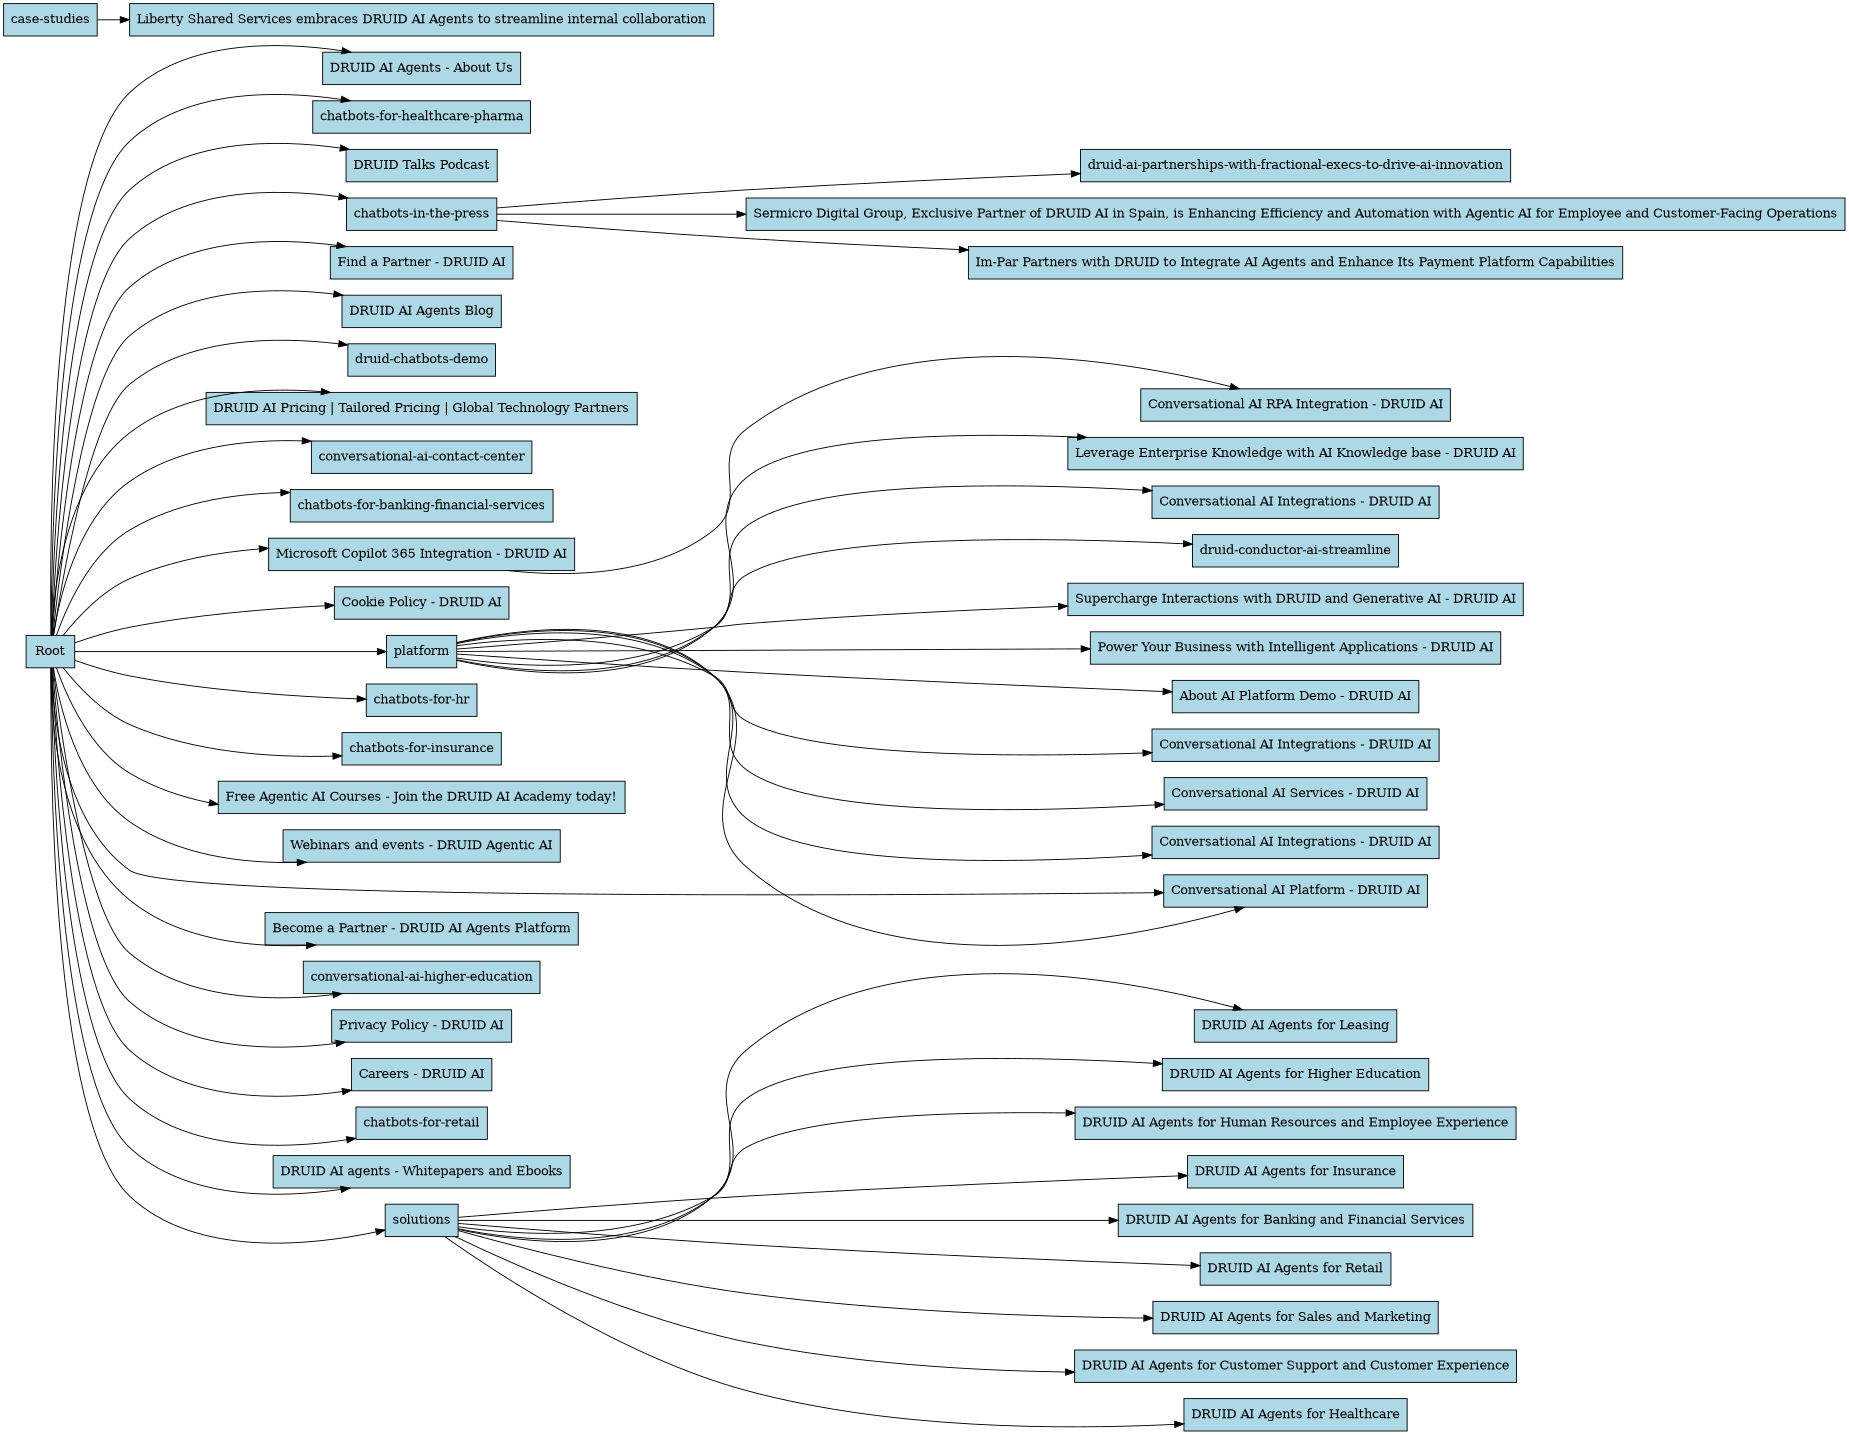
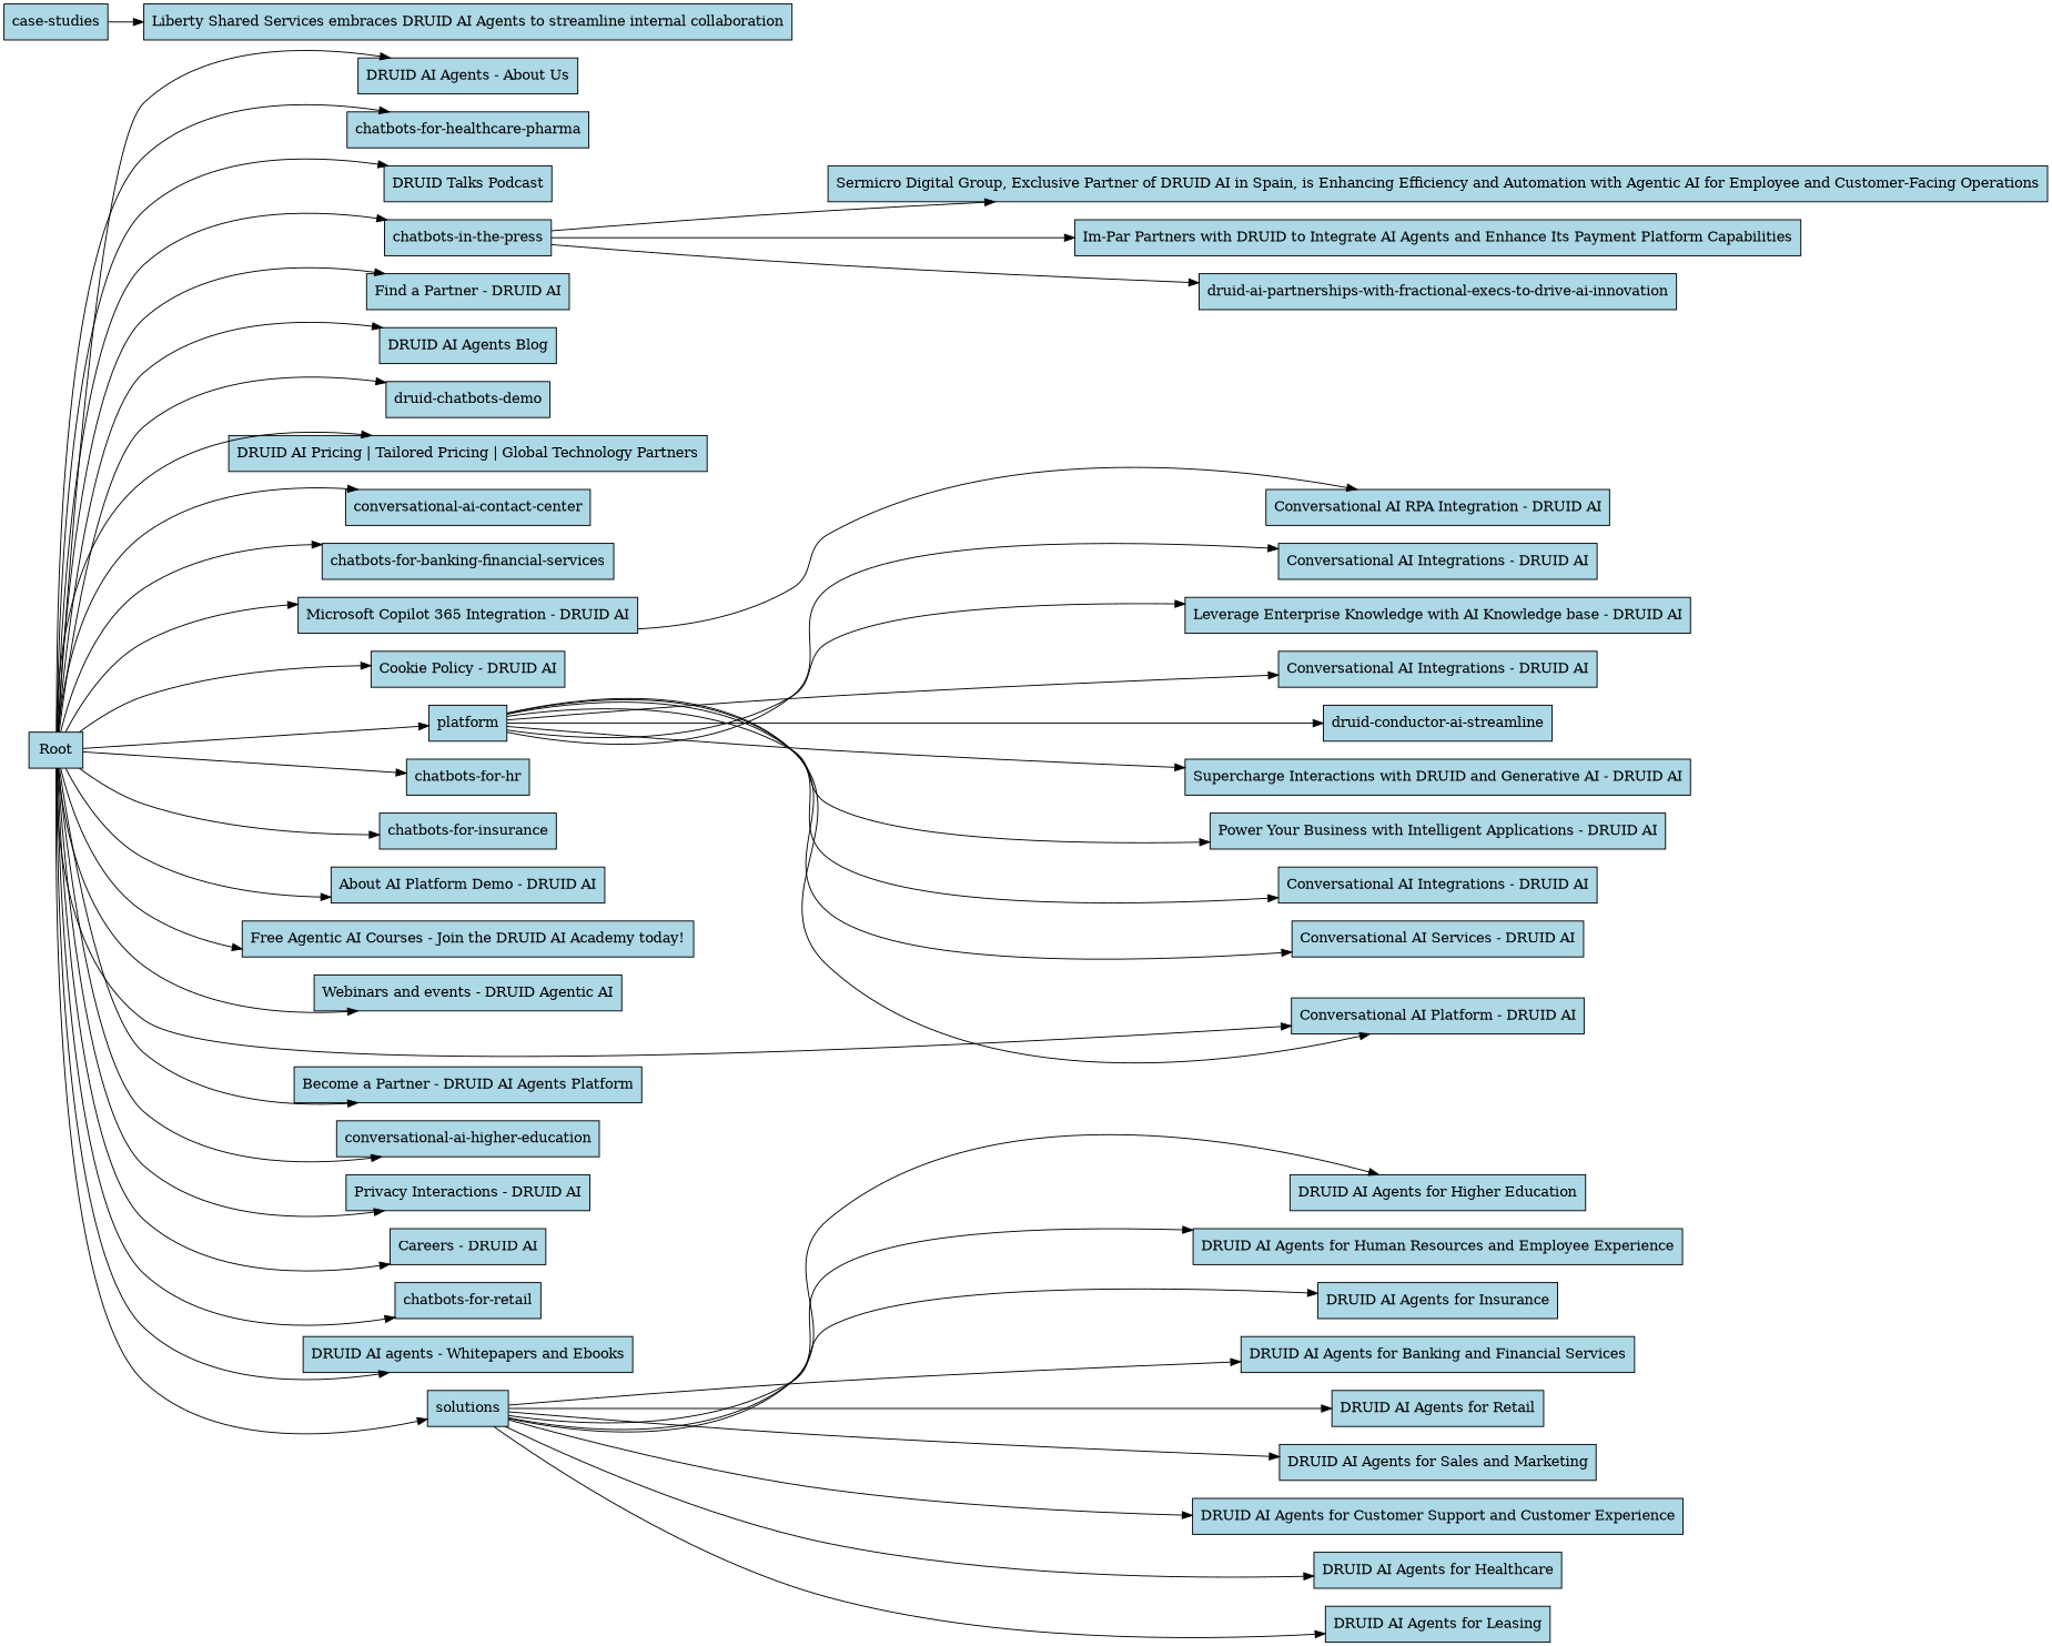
  digraph {
    rankdir=LR
    node [fillcolor=lightblue shape=box style=filled]
    n1 [label=Root]
    n2 [label="DRUID AI Agents - About Us"]
    n3 [label="chatbots-for-healthcare-pharma"]
    n4 [label="DRUID Talks Podcast"]
    n5 [label="chatbots-in-the-press"]
    n6 [label="Find a Partner - DRUID AI"]
    n7 [label="DRUID AI Agents Blog"]
    n8 [label="druid-chatbots-demo"]
    n9 [label="DRUID AI Pricing | Tailored Pricing | Global Technology Partners"]
    n10 [label="conversational-ai-contact-center"]
    n11 [label="chatbots-for-banking-financial-services"]
    n12 [label="Microsoft Copilot 365 Integration - DRUID AI"]
    n13 [label="Cookie Policy - DRUID AI"]
    n14 [label=platform]
    n15 [label="chatbots-for-hr"]
    n16 [label="chatbots-for-insurance"]
    n17 [label="About AI Platform Demo - DRUID AI"]
    n18 [label="Free Agentic AI Courses - Join the DRUID AI Academy today!"]
    n19 [label="Webinars and events - DRUID Agentic AI"]
    n20 [label=solutions]
    n21 [label="Become a Partner - DRUID AI Agents Platform"]
    n22 [label="conversational-ai-higher-education"]
-   n23 [label="Privacy Policy - DRUID AI"]
+   n23 [label="Privacy Interactions - DRUID AI"]
    n24 [label="Careers - DRUID AI"]
    n25 [label="chatbots-for-retail"]
    n26 [label="DRUID AI agents - Whitepapers and Ebooks"]
    n27 [label="Conversational AI Platform - DRUID AI"]
    n28 [label="case-studies"]
    n29 [label="Liberty Shared Services embraces DRUID AI Agents to streamline internal collaboration"]
    n30 [label="Im-Par Partners with DRUID to Integrate AI Agents and Enhance Its Payment Platform Capabilities"]
    n31 [label="druid-ai-partnerships-with-fractional-execs-to-drive-ai-innovation"]
    n32 [label="Sermicro Digital Group, Exclusive Partner of DRUID AI in Spain, is Enhancing Efficiency and Automation with Agentic AI for Employee and Customer-Facing Operations"]
    n33 [label="Conversational AI RPA Integration - DRUID AI"]
    n34 [label="Conversational AI Integrations - DRUID AI"]
    n35 [label="Conversational AI Services - DRUID AI"]
    n36 [label="Conversational AI Integrations - DRUID AI"]
    n37 [label="Leverage Enterprise Knowledge with AI Knowledge base - DRUID AI"]
    n38 [label="Conversational AI Integrations - DRUID AI"]
    n39 [label="druid-conductor-ai-streamline"]
    n40 [label="Supercharge Interactions with DRUID and Generative AI - DRUID AI"]
    n41 [label="Power Your Business with Intelligent Applications - DRUID AI"]
    n42 [label="DRUID AI Agents for Retail"]
    n43 [label="DRUID AI Agents for Sales and Marketing"]
    n44 [label="DRUID AI Agents for Customer Support and Customer Experience"]
    n45 [label="DRUID AI Agents for Healthcare"]
    n46 [label="DRUID AI Agents for Leasing"]
    n47 [label="DRUID AI Agents for Higher Education"]
    n48 [label="DRUID AI Agents for Human Resources and Employee Experience"]
    n49 [label="DRUID AI Agents for Insurance"]
    n50 [label="DRUID AI Agents for Banking and Financial Services"]
    n1 -> n2
    n1 -> n3
    n1 -> n4
    n1 -> n5
    n1 -> n6
    n1 -> n7
    n1 -> n8
    n1 -> n9
    n1 -> n10
    n1 -> n11
    n1 -> n12
    n1 -> n13
    n1 -> n14
    n1 -> n15
    n1 -> n16
-   n14 -> n17
+   n1 -> n17
    n1 -> n18
    n1 -> n19
    n1 -> n20
    n1 -> n21
    n1 -> n22
    n1 -> n23
    n1 -> n24
    n1 -> n25
    n1 -> n26
    n1 -> n27
    n5 -> n30
    n5 -> n31
    n5 -> n32
    n12 -> n33
    n14 -> n27
    n14 -> n34
    n14 -> n35
    n14 -> n36
    n14 -> n37
    n14 -> n38
    n14 -> n39
    n14 -> n40
    n14 -> n41
    n20 -> n42
    n20 -> n43
    n20 -> n44
    n20 -> n45
    n20 -> n46
    n20 -> n47
    n20 -> n48
    n20 -> n49
    n20 -> n50
    n28 -> n29
  }
